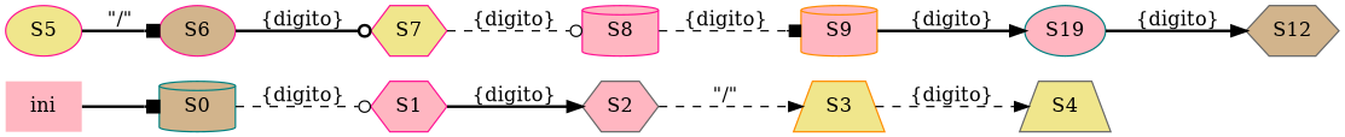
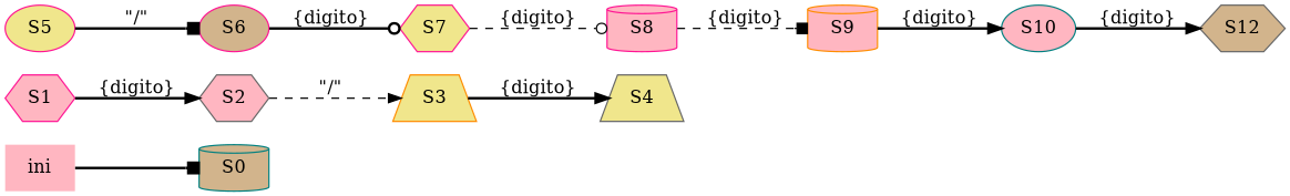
  digraph {
    rankdir=LR
    node [color=deeppink fillcolor=lightpink shape=hexagon style=filled]
    edge [arrowhead=normal style=bold]
    ini [shape=none]
    S0 [color=teal fillcolor=tan shape=cylinder]
    S1
    S2 [color=gray40]
    S3 [color=darkorange fillcolor=khaki shape=trapezium]
    S4 [color=gray40 fillcolor=khaki shape=trapezium]
    S5 [fillcolor=khaki shape=ellipse]
    S6 [fillcolor=tan shape=ellipse]
    S7 [fillcolor=khaki]
    S8 [shape=cylinder]
    S9 [color=darkorange shape=cylinder]
-   S10 [color=teal shape=ellipse label=S19]
+   S10 [color=teal shape=ellipse]
    n13 [color=gray40 fillcolor=tan label=S12]
    ini -> S0 [arrowhead=box]
-   S0 -> S1 [arrowhead=odot label="{digito}" style=dashed]
    S1 -> S2 [label="{digito}"]
    S2 -> S3 [label="\"/\"" style=dashed]
-   S3 -> S4 [label="{digito}" style=dashed]
+   S3 -> S4 [label="{digito}"]
    S5 -> S6 [arrowhead=box label="\"/\""]
    S6 -> S7 [arrowhead=odot label="{digito}"]
    S7 -> S8 [arrowhead=odot label="{digito}" style=dashed]
    S8 -> S9 [arrowhead=box label="{digito}" style=dashed]
    S9 -> S10 [label="{digito}"]
    S10 -> n13 [label="{digito}"]
  }
